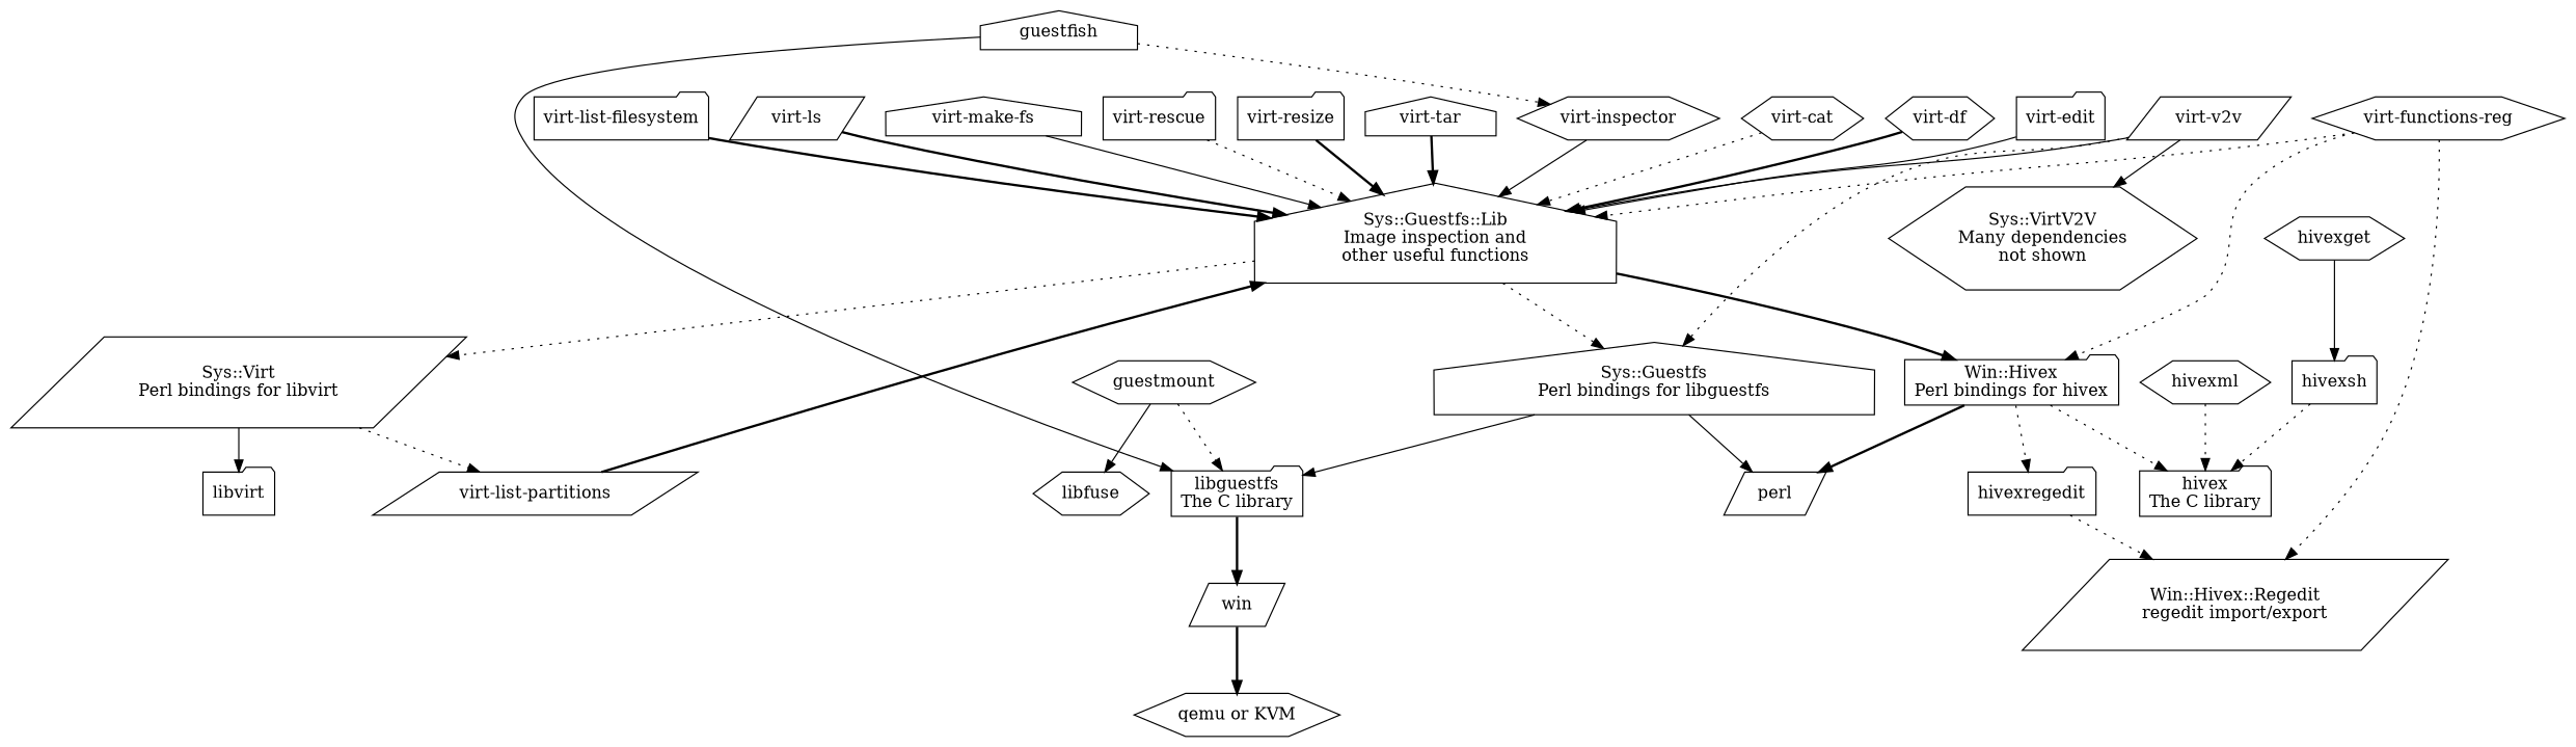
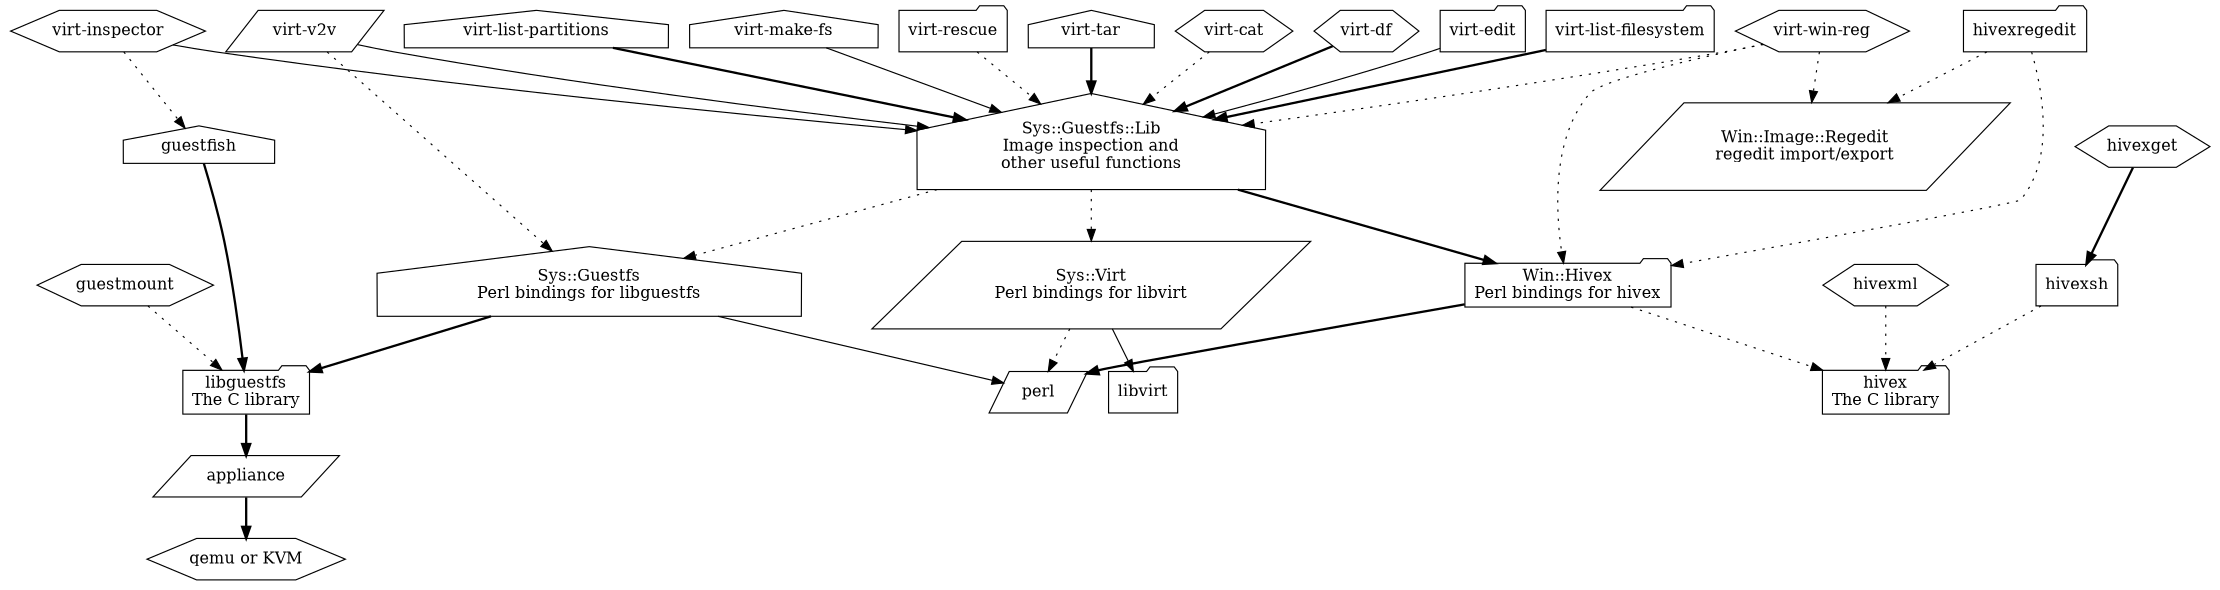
  digraph {
    node [shape=folder]
    edge [style=dotted]
    n1 [label="Sys::Guestfs::Lib\nImage inspection and\nother useful functions" shape=house]
    n2 [label="Win::Hivex\nPerl bindings for hivex"]
    n3 [label="Sys::Guestfs\nPerl bindings for libguestfs" shape=house]
    n4 [label="Sys::Virt\nPerl bindings for libvirt" shape=parallelogram]
    "virt-cat" [shape=hexagon]
    perl [shape=parallelogram]
    n7 [label="hivex\nThe C library"]
    n8 [label="libguestfs\nThe C library"]
    libvirt
    "virt-df" [shape=hexagon]
    "virt-edit"
    "virt-list-filesystem"
-   "virt-list-partitions" [shape=parallelogram]
-   "virt-ls" [shape=parallelogram]
+   "virt-list-partitions" [shape=house]
    "virt-make-fs" [shape=house]
    "virt-rescue"
-   "virt-resize"
    "virt-tar" [shape=house]
-   "virt-win-reg" [shape=hexagon label="virt-functions-reg"]
-   n20 [label="Win::Hivex::Regedit\nregedit import/export" shape=parallelogram]
+   "virt-win-reg" [shape=hexagon]
+   n20 [label="Win::Image::Regedit\nregedit import/export" shape=parallelogram]
    "virt-inspector" [shape=hexagon]
    guestfish [shape=house]
-   appliance [shape=parallelogram label=win]
+   appliance [shape=parallelogram]
    "qemu or KVM" [shape=hexagon]
    guestmount [shape=hexagon]
-   libfuse [shape=hexagon]
    "virt-v2v" [shape=parallelogram]
-   n28 [label="Sys::VirtV2V\nMany dependencies\nnot shown" shape=hexagon]
    hivexregedit
    hivexsh
    hivexml [shape=hexagon]
    hivexget [shape=hexagon]
    n1 -> n2 [style=bold]
    n1 -> n3
    n1 -> n4
    n2 -> perl [style=bold]
    n2 -> n7
    n3 -> perl [style=solid]
-   n3 -> n8 [style=solid]
-   n4 -> "virt-list-partitions"
+   n3 -> n8 [style=bold]
+   n4 -> perl
    n4 -> libvirt [style=solid]
    "virt-cat" -> n1
    n8 -> appliance [style=bold]
    "virt-df" -> n1 [style=bold]
    "virt-edit" -> n1 [style=solid]
    "virt-list-filesystem" -> n1 [style=bold]
    "virt-list-partitions" -> n1 [style=bold]
-   "virt-ls" -> n1 [style=bold]
    "virt-make-fs" -> n1 [style=solid]
    "virt-rescue" -> n1
-   "virt-resize" -> n1 [style=bold]
    "virt-tar" -> n1 [style=bold]
    "virt-win-reg" -> n1
    "virt-win-reg" -> n2
    "virt-win-reg" -> n20
    "virt-inspector" -> n1 [style=solid]
-   guestfish -> n8 [style=solid]
-   guestfish -> "virt-inspector"
+   guestfish -> n8 [style=bold]
+   "virt-inspector" -> guestfish
    appliance -> "qemu or KVM" [style=bold]
    guestmount -> n8
-   guestmount -> libfuse [style=solid]
    "virt-v2v" -> n1 [style=solid]
    "virt-v2v" -> n3
-   "virt-v2v" -> n28 [style=solid]
-   n2 -> hivexregedit
+   hivexregedit -> n2
    hivexregedit -> n20
    hivexsh -> n7
    hivexml -> n7
-   hivexget -> hivexsh [style=solid]
+   hivexget -> hivexsh [style=bold]
  }
